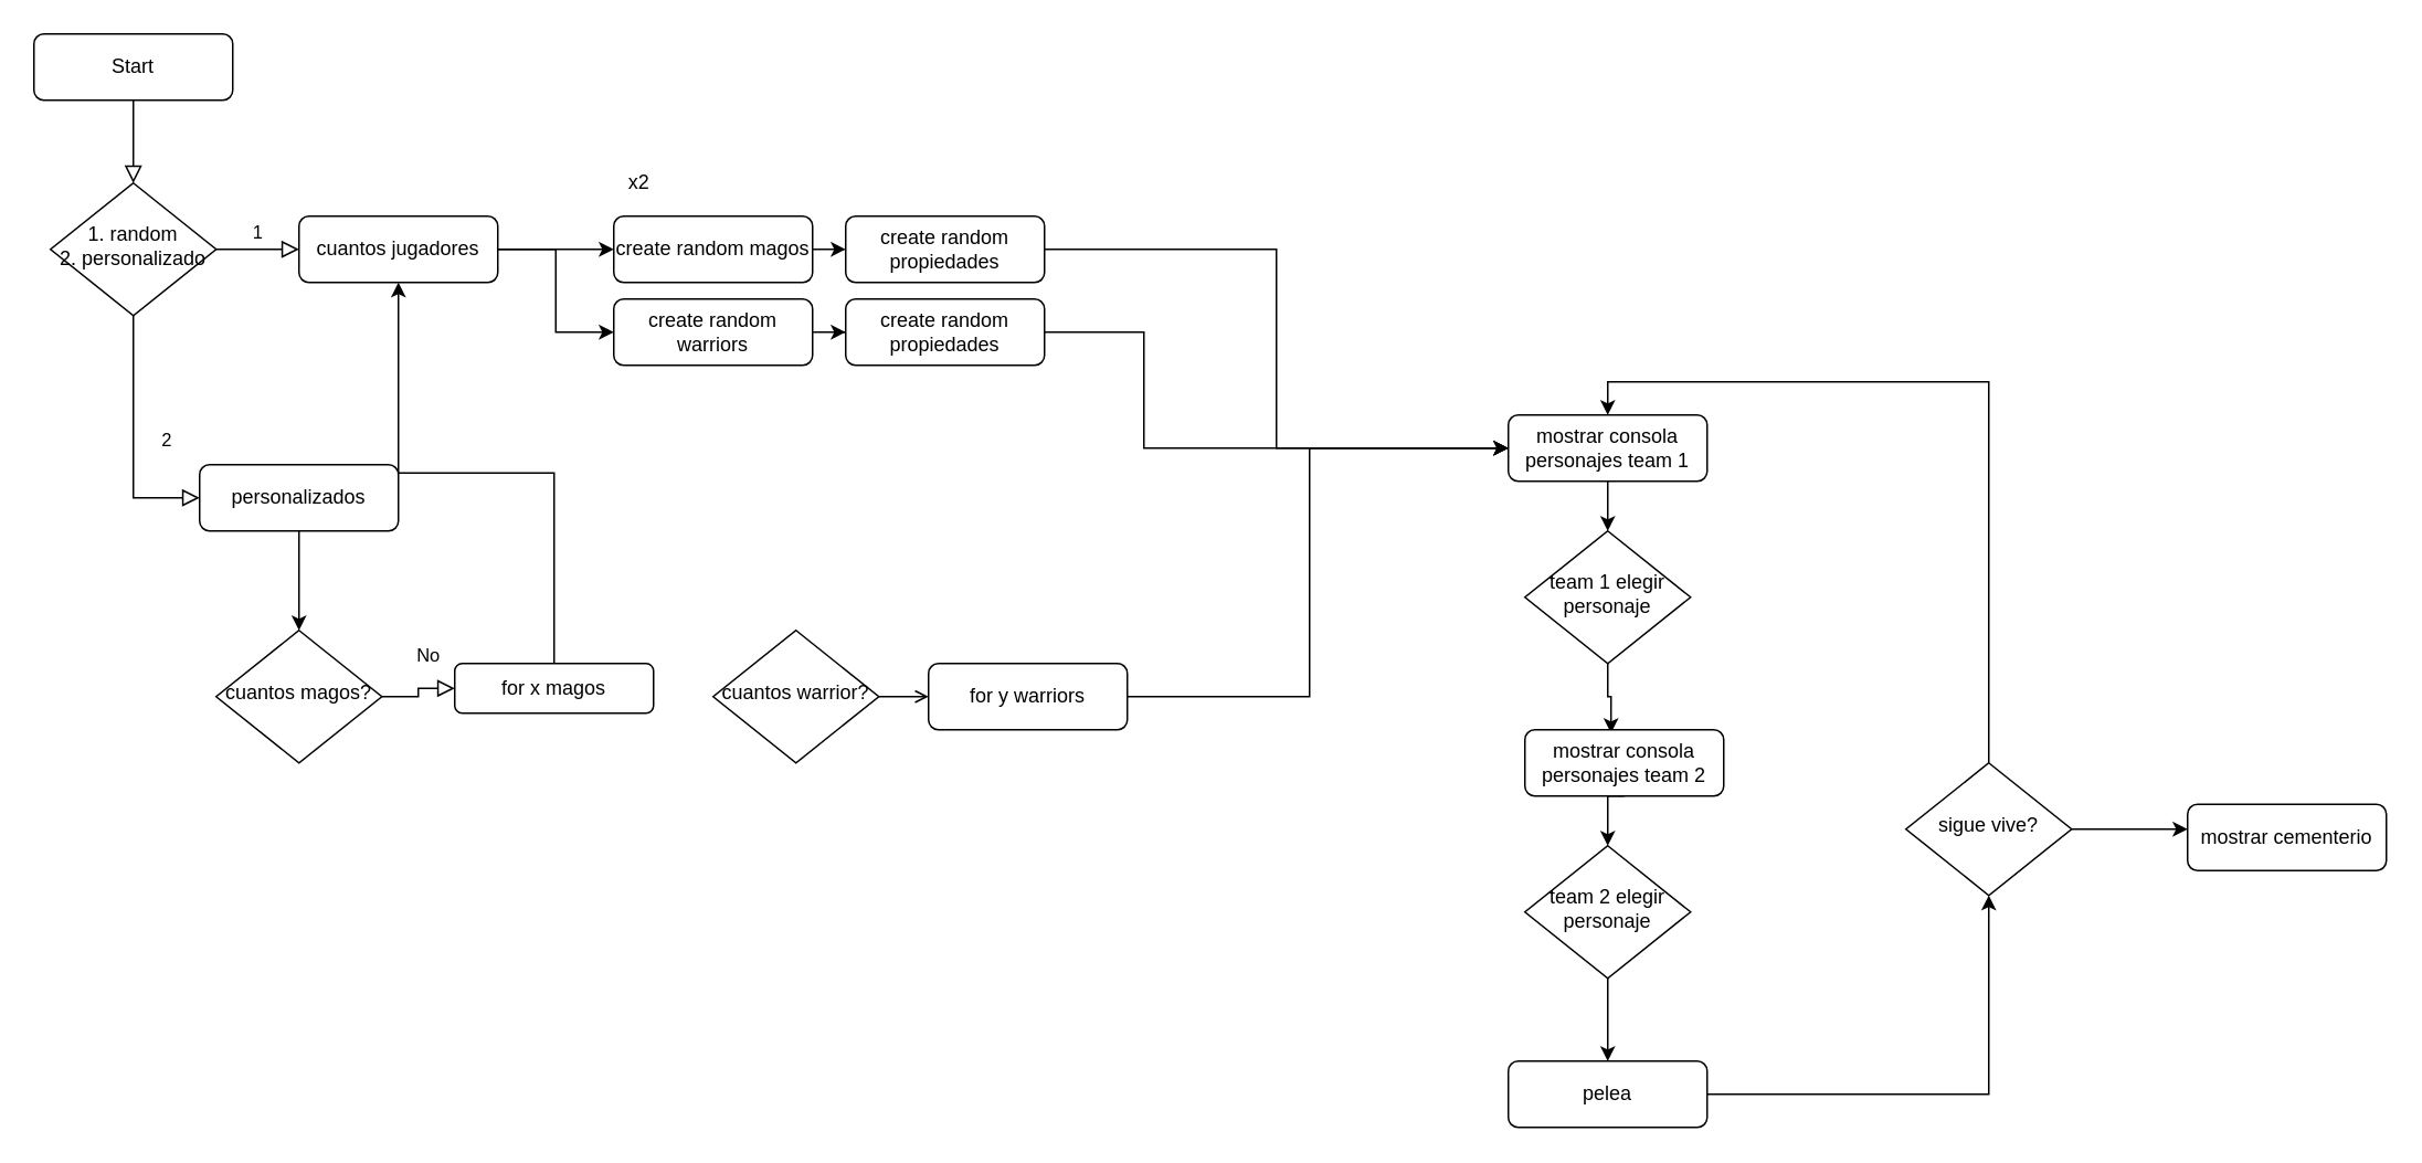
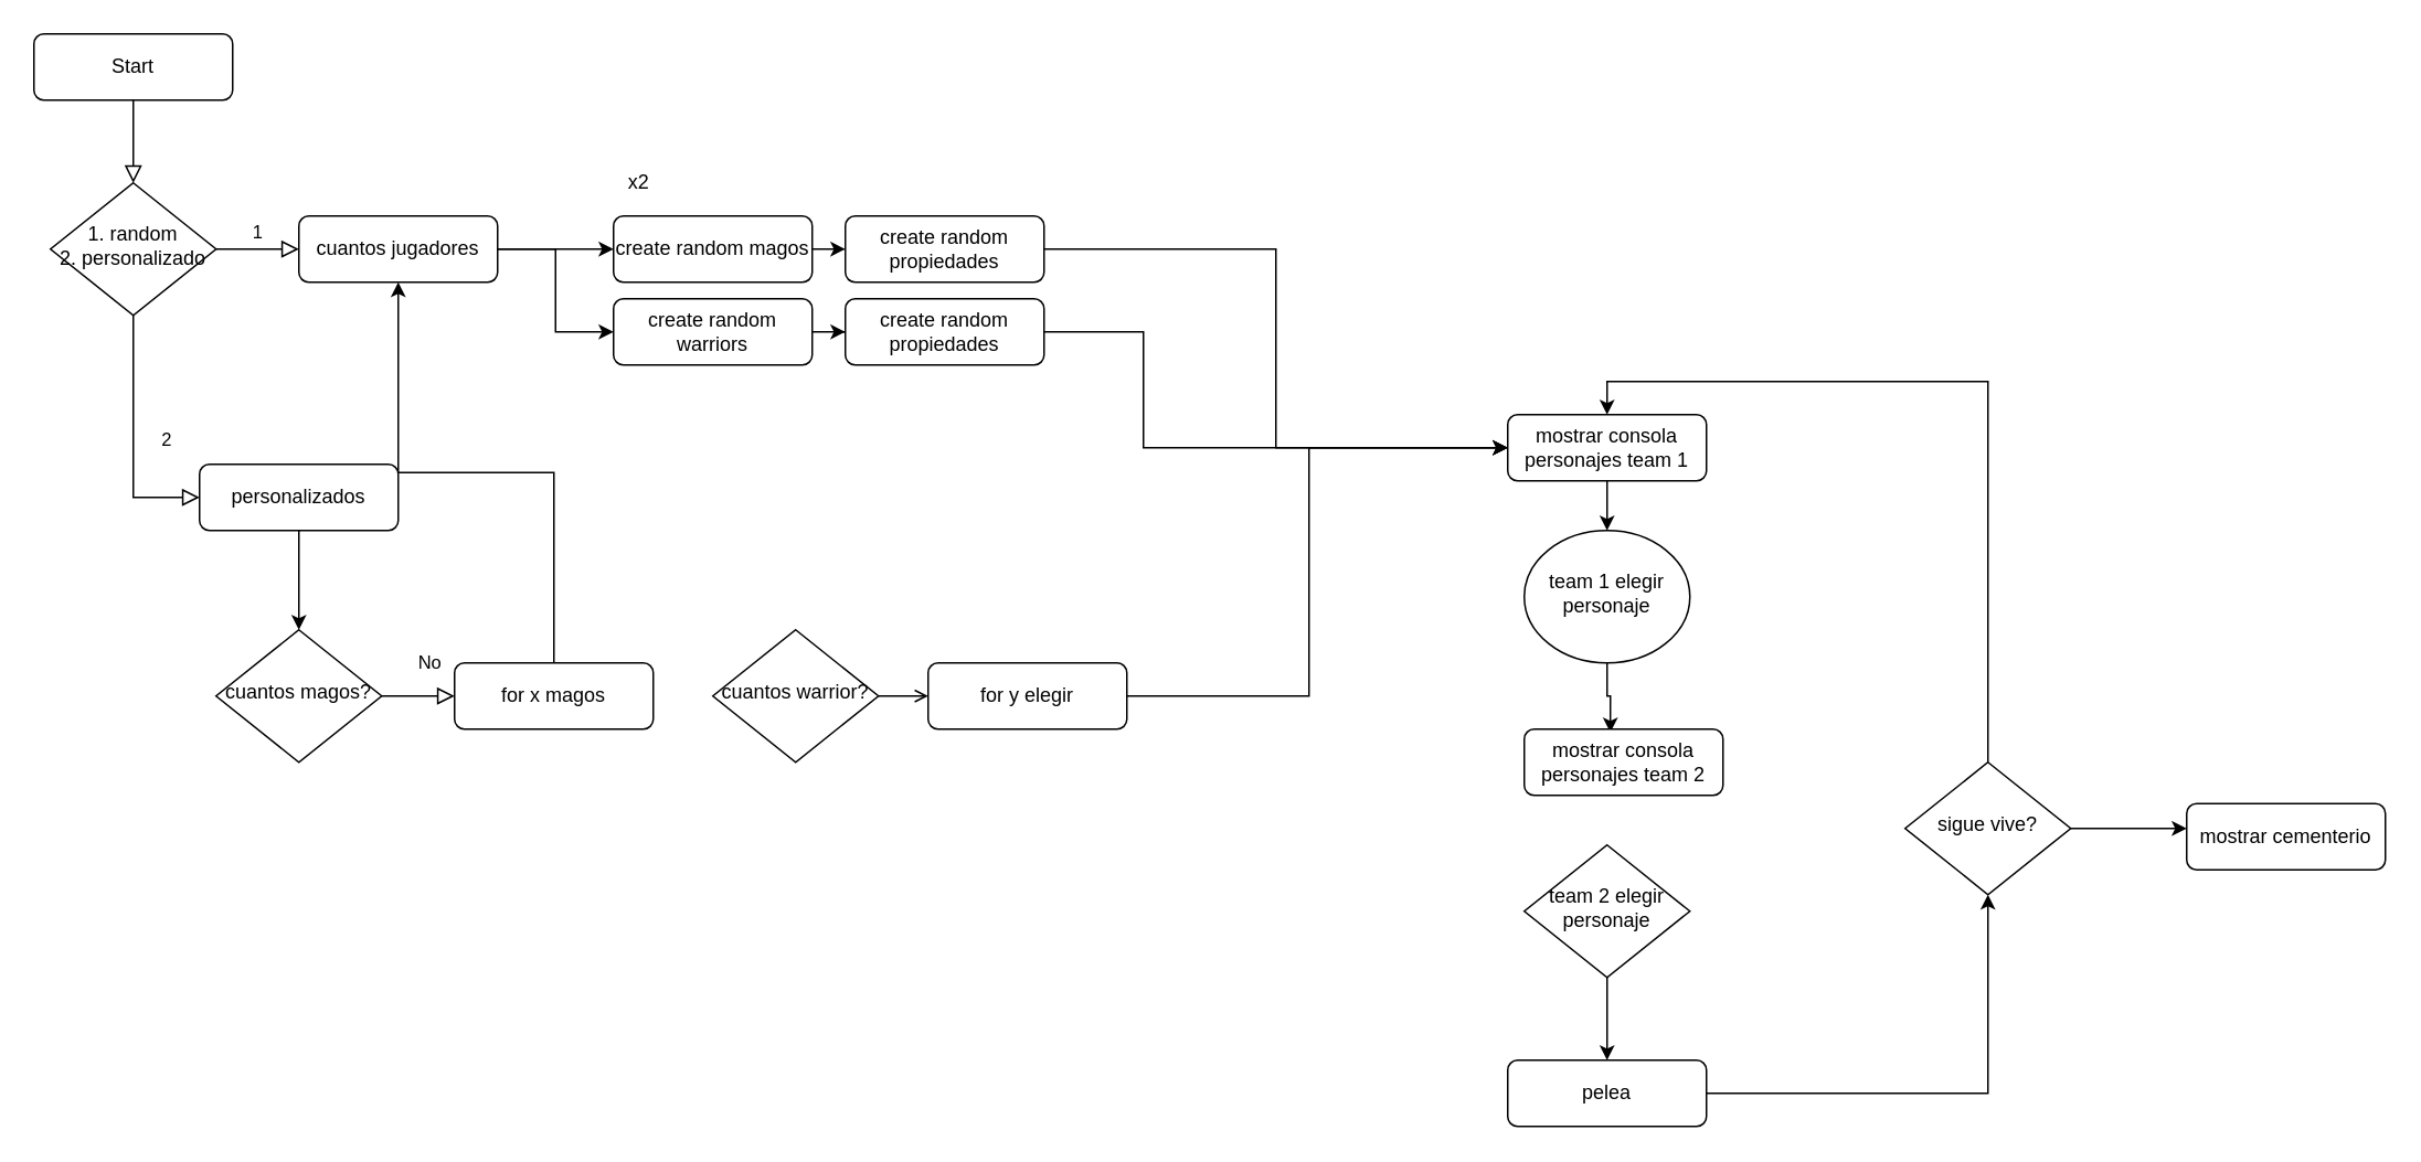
  <mxCell id="0" />
  <mxCell id="1" parent="0" />
  <mxCell id="2" value="" style="rounded=0;html=1;jettySize=auto;orthogonalLoop=1;fontSize=11;endArrow=block;endFill=0;endSize=8;strokeWidth=1;shadow=0;labelBackgroundColor=none;edgeStyle=orthogonalEdgeStyle;" parent="1" source="3" target="6" edge="1"><mxGeometry relative="1" as="geometry" /></mxCell>
  <mxCell id="3" value="Start" style="rounded=1;whiteSpace=wrap;html=1;fontSize=12;glass=0;strokeWidth=1;shadow=0;" parent="1" vertex="1"><mxGeometry x="20" y="20" width="120" height="40" as="geometry" /></mxCell>
  <mxCell id="4" value="2" style="rounded=0;html=1;jettySize=auto;orthogonalLoop=1;fontSize=11;endArrow=block;endFill=0;endSize=8;strokeWidth=1;shadow=0;labelBackgroundColor=none;edgeStyle=orthogonalEdgeStyle;entryX=0;entryY=0.5;entryDx=0;entryDy=0;" parent="1" source="6" target="17" edge="1"><mxGeometry y="20" relative="1" as="geometry"><mxPoint as="offset" /></mxGeometry></mxCell>
  <mxCell id="5" value="1" style="edgeStyle=orthogonalEdgeStyle;rounded=0;html=1;jettySize=auto;orthogonalLoop=1;fontSize=11;endArrow=block;endFill=0;endSize=8;strokeWidth=1;shadow=0;labelBackgroundColor=none;" parent="1" source="6" target="9" edge="1"><mxGeometry y="10" relative="1" as="geometry"><mxPoint as="offset" /></mxGeometry></mxCell>
  <mxCell id="6" value="1. random&lt;br&gt;2. personalizado" style="rhombus;whiteSpace=wrap;html=1;shadow=0;fontFamily=Helvetica;fontSize=12;align=center;strokeWidth=1;spacing=6;spacingTop=-4;" parent="1" vertex="1"><mxGeometry x="30" y="110" width="100" height="80" as="geometry" /></mxCell>
  <mxCell id="7" style="edgeStyle=orthogonalEdgeStyle;rounded=0;orthogonalLoop=1;jettySize=auto;html=1;exitX=1;exitY=0.5;exitDx=0;exitDy=0;entryX=0;entryY=0.5;entryDx=0;entryDy=0;" edge="1" parent="1" source="9" target="15"><mxGeometry relative="1" as="geometry" /></mxCell>
  <mxCell id="8" style="edgeStyle=orthogonalEdgeStyle;rounded=0;orthogonalLoop=1;jettySize=auto;html=1;exitX=1;exitY=0.5;exitDx=0;exitDy=0;entryX=0;entryY=0.5;entryDx=0;entryDy=0;" edge="1" parent="1" source="9" target="19"><mxGeometry relative="1" as="geometry" /></mxCell>
  <mxCell id="9" value="cuantos jugadores" style="rounded=1;whiteSpace=wrap;html=1;fontSize=12;glass=0;strokeWidth=1;shadow=0;" parent="1" vertex="1"><mxGeometry x="180" y="130" width="120" height="40" as="geometry" /></mxCell>
  <mxCell id="10" value="No" style="rounded=0;html=1;jettySize=auto;orthogonalLoop=1;fontSize=11;endArrow=block;endFill=0;endSize=8;strokeWidth=1;shadow=0;labelBackgroundColor=none;edgeStyle=orthogonalEdgeStyle;" parent="1" source="11" target="13" edge="1"><mxGeometry x="0.333" y="20" relative="1" as="geometry"><mxPoint as="offset" /></mxGeometry></mxCell>
  <mxCell id="11" value="cuantos magos?" style="rhombus;whiteSpace=wrap;html=1;shadow=0;fontFamily=Helvetica;fontSize=12;align=center;strokeWidth=1;spacing=6;spacingTop=-4;" parent="1" vertex="1"><mxGeometry x="130" y="380" width="100" height="80" as="geometry" /></mxCell>
  <mxCell id="12" style="edgeStyle=orthogonalEdgeStyle;rounded=0;orthogonalLoop=1;jettySize=auto;html=1;" edge="1" parent="1" source="13" target="9"><mxGeometry relative="1" as="geometry" /></mxCell>
- <mxCell id="13" value="for x magos" style="rounded=1;whiteSpace=wrap;html=1;fontSize=12;glass=0;strokeWidth=1;shadow=0;" parent="1" vertex="1"><mxGeometry x="274" y="400" width="120" height="30" as="geometry" /></mxCell>
+ <mxCell id="13" value="for x magos" style="rounded=1;whiteSpace=wrap;html=1;fontSize=12;glass=0;strokeWidth=1;shadow=0;" parent="1" vertex="1"><mxGeometry x="274" y="400" width="120" height="40" as="geometry" /></mxCell>
  <mxCell id="14" style="edgeStyle=orthogonalEdgeStyle;rounded=0;orthogonalLoop=1;jettySize=auto;html=1;exitX=1;exitY=0.5;exitDx=0;exitDy=0;entryX=0;entryY=0.5;entryDx=0;entryDy=0;" edge="1" parent="1" source="15" target="22"><mxGeometry relative="1" as="geometry" /></mxCell>
  <mxCell id="15" value="create random magos" style="rounded=1;whiteSpace=wrap;html=1;fontSize=12;glass=0;strokeWidth=1;shadow=0;" parent="1" vertex="1"><mxGeometry x="370" y="130" width="120" height="40" as="geometry" /></mxCell>
  <mxCell id="16" style="edgeStyle=orthogonalEdgeStyle;rounded=0;orthogonalLoop=1;jettySize=auto;html=1;exitX=0.5;exitY=1;exitDx=0;exitDy=0;" edge="1" parent="1" source="17" target="11"><mxGeometry relative="1" as="geometry" /></mxCell>
  <mxCell id="17" value="personalizados" style="rounded=1;whiteSpace=wrap;html=1;fontSize=12;glass=0;strokeWidth=1;shadow=0;" vertex="1" parent="1"><mxGeometry x="120" y="280" width="120" height="40" as="geometry" /></mxCell>
  <mxCell id="18" style="edgeStyle=orthogonalEdgeStyle;rounded=0;orthogonalLoop=1;jettySize=auto;html=1;exitX=1;exitY=0.5;exitDx=0;exitDy=0;" edge="1" parent="1" source="19" target="24"><mxGeometry relative="1" as="geometry" /></mxCell>
  <mxCell id="19" value="create random warriors" style="rounded=1;whiteSpace=wrap;html=1;fontSize=12;glass=0;strokeWidth=1;shadow=0;" vertex="1" parent="1"><mxGeometry x="370" y="180" width="120" height="40" as="geometry" /></mxCell>
  <mxCell id="20" value="x2" style="text;html=1;align=center;verticalAlign=middle;resizable=0;points=[];autosize=1;strokeColor=none;fillColor=none;" vertex="1" parent="1"><mxGeometry x="370" y="100" width="30" height="20" as="geometry" /></mxCell>
  <mxCell id="21" style="edgeStyle=orthogonalEdgeStyle;rounded=0;orthogonalLoop=1;jettySize=auto;html=1;exitX=1;exitY=0.5;exitDx=0;exitDy=0;entryX=0;entryY=0.5;entryDx=0;entryDy=0;" edge="1" parent="1" source="22" target="26"><mxGeometry relative="1" as="geometry" /></mxCell>
  <mxCell id="22" value="create random propiedades" style="rounded=1;whiteSpace=wrap;html=1;fontSize=12;glass=0;strokeWidth=1;shadow=0;" vertex="1" parent="1"><mxGeometry x="510" y="130" width="120" height="40" as="geometry" /></mxCell>
  <mxCell id="23" style="edgeStyle=orthogonalEdgeStyle;rounded=0;orthogonalLoop=1;jettySize=auto;html=1;exitX=1;exitY=0.5;exitDx=0;exitDy=0;" edge="1" parent="1" source="24"><mxGeometry relative="1" as="geometry"><mxPoint x="910" y="270" as="targetPoint" /><Array as="points"><mxPoint x="690" y="200" /><mxPoint x="690" y="270" /></Array></mxGeometry></mxCell>
  <mxCell id="24" value="create random propiedades" style="rounded=1;whiteSpace=wrap;html=1;fontSize=12;glass=0;strokeWidth=1;shadow=0;" vertex="1" parent="1"><mxGeometry x="510" y="180" width="120" height="40" as="geometry" /></mxCell>
  <mxCell id="25" style="edgeStyle=orthogonalEdgeStyle;rounded=0;orthogonalLoop=1;jettySize=auto;html=1;exitX=0.5;exitY=1;exitDx=0;exitDy=0;" edge="1" parent="1" source="26" target="32"><mxGeometry relative="1" as="geometry" /></mxCell>
  <mxCell id="26" value="mostrar consola personajes team 1" style="rounded=1;whiteSpace=wrap;html=1;fontSize=12;glass=0;strokeWidth=1;shadow=0;" vertex="1" parent="1"><mxGeometry x="910" y="250" width="120" height="40" as="geometry" /></mxCell>
  <mxCell id="27" style="edgeStyle=orthogonalEdgeStyle;rounded=0;orthogonalLoop=1;jettySize=auto;html=1;exitX=1;exitY=0.5;exitDx=0;exitDy=0;endArrow=open;" edge="1" parent="1" source="28" target="30"><mxGeometry relative="1" as="geometry" /></mxCell>
  <mxCell id="28" value="cuantos warrior?" style="rhombus;whiteSpace=wrap;html=1;shadow=0;fontFamily=Helvetica;fontSize=12;align=center;strokeWidth=1;spacing=6;spacingTop=-4;" vertex="1" parent="1"><mxGeometry x="430" y="380" width="100" height="80" as="geometry" /></mxCell>
  <mxCell id="29" style="edgeStyle=orthogonalEdgeStyle;rounded=0;orthogonalLoop=1;jettySize=auto;html=1;exitX=1;exitY=0.5;exitDx=0;exitDy=0;" edge="1" parent="1" source="30"><mxGeometry relative="1" as="geometry"><mxPoint x="910" y="270" as="targetPoint" /><Array as="points"><mxPoint x="790" y="420" /><mxPoint x="790" y="270" /></Array></mxGeometry></mxCell>
- <mxCell id="30" value="for y warriors" style="rounded=1;whiteSpace=wrap;html=1;fontSize=12;glass=0;strokeWidth=1;shadow=0;" vertex="1" parent="1"><mxGeometry x="560" y="400" width="120" height="40" as="geometry" /></mxCell>
+ <mxCell id="30" value="for y elegir" style="rounded=1;whiteSpace=wrap;html=1;fontSize=12;glass=0;strokeWidth=1;shadow=0;" vertex="1" parent="1"><mxGeometry x="560" y="400" width="120" height="40" as="geometry" /></mxCell>
  <mxCell id="31" style="edgeStyle=orthogonalEdgeStyle;rounded=0;orthogonalLoop=1;jettySize=auto;html=1;exitX=0.5;exitY=1;exitDx=0;exitDy=0;entryX=0.433;entryY=0.05;entryDx=0;entryDy=0;entryPerimeter=0;" edge="1" parent="1" source="32" target="36"><mxGeometry relative="1" as="geometry" /></mxCell>
- <mxCell id="32" value="team 1 elegir personaje" style="rhombus;whiteSpace=wrap;html=1;shadow=0;fontFamily=Helvetica;fontSize=12;align=center;strokeWidth=1;spacing=6;spacingTop=-4;" vertex="1" parent="1"><mxGeometry x="920" y="320" width="100" height="80" as="geometry" /></mxCell>
+ <mxCell id="32" value="team 1 elegir personaje" style="ellipse;whiteSpace=wrap;html=1;shadow=0;fontFamily=Helvetica;fontSize=12;align=center;strokeWidth=1;spacing=6;spacingTop=-4;" vertex="1" parent="1"><mxGeometry x="920" y="320" width="100" height="80" as="geometry" /></mxCell>
  <mxCell id="33" style="edgeStyle=orthogonalEdgeStyle;rounded=0;orthogonalLoop=1;jettySize=auto;html=1;exitX=0.5;exitY=1;exitDx=0;exitDy=0;" edge="1" parent="1" source="34" target="38"><mxGeometry relative="1" as="geometry" /></mxCell>
  <mxCell id="34" value="team 2 elegir personaje" style="rhombus;whiteSpace=wrap;html=1;shadow=0;fontFamily=Helvetica;fontSize=12;align=center;strokeWidth=1;spacing=6;spacingTop=-4;" vertex="1" parent="1"><mxGeometry x="920" y="510" width="100" height="80" as="geometry" /></mxCell>
- <mxCell id="35" style="edgeStyle=orthogonalEdgeStyle;rounded=0;orthogonalLoop=1;jettySize=auto;html=1;exitX=0.5;exitY=1;exitDx=0;exitDy=0;entryX=0.5;entryY=0;entryDx=0;entryDy=0;" edge="1" parent="1" source="36" target="34"><mxGeometry relative="1" as="geometry" /></mxCell>
  <mxCell id="36" value="mostrar consola personajes team 2" style="rounded=1;whiteSpace=wrap;html=1;fontSize=12;glass=0;strokeWidth=1;shadow=0;" vertex="1" parent="1"><mxGeometry x="920" y="440" width="120" height="40" as="geometry" /></mxCell>
  <mxCell id="37" style="edgeStyle=orthogonalEdgeStyle;rounded=0;orthogonalLoop=1;jettySize=auto;html=1;exitX=1;exitY=0.5;exitDx=0;exitDy=0;entryX=0.5;entryY=1;entryDx=0;entryDy=0;" edge="1" parent="1" source="38" target="41"><mxGeometry relative="1" as="geometry" /></mxCell>
  <mxCell id="38" value="pelea" style="rounded=1;whiteSpace=wrap;html=1;fontSize=12;glass=0;strokeWidth=1;shadow=0;" vertex="1" parent="1"><mxGeometry x="910" y="640" width="120" height="40" as="geometry" /></mxCell>
  <mxCell id="39" style="edgeStyle=orthogonalEdgeStyle;rounded=0;orthogonalLoop=1;jettySize=auto;html=1;exitX=0.5;exitY=0;exitDx=0;exitDy=0;entryX=0.5;entryY=0;entryDx=0;entryDy=0;" edge="1" parent="1" source="41" target="26"><mxGeometry relative="1" as="geometry" /></mxCell>
  <mxCell id="40" style="edgeStyle=orthogonalEdgeStyle;rounded=0;orthogonalLoop=1;jettySize=auto;html=1;exitX=1;exitY=0.5;exitDx=0;exitDy=0;" edge="1" parent="1" source="41"><mxGeometry relative="1" as="geometry"><mxPoint x="1320" y="500" as="targetPoint" /></mxGeometry></mxCell>
  <mxCell id="41" value="sigue vive?" style="rhombus;whiteSpace=wrap;html=1;shadow=0;fontFamily=Helvetica;fontSize=12;align=center;strokeWidth=1;spacing=6;spacingTop=-4;" vertex="1" parent="1"><mxGeometry x="1150" y="460" width="100" height="80" as="geometry" /></mxCell>
  <mxCell id="42" value="mostrar cementerio" style="rounded=1;whiteSpace=wrap;html=1;fontSize=12;glass=0;strokeWidth=1;shadow=0;" vertex="1" parent="1"><mxGeometry x="1320" y="485" width="120" height="40" as="geometry" /></mxCell>
